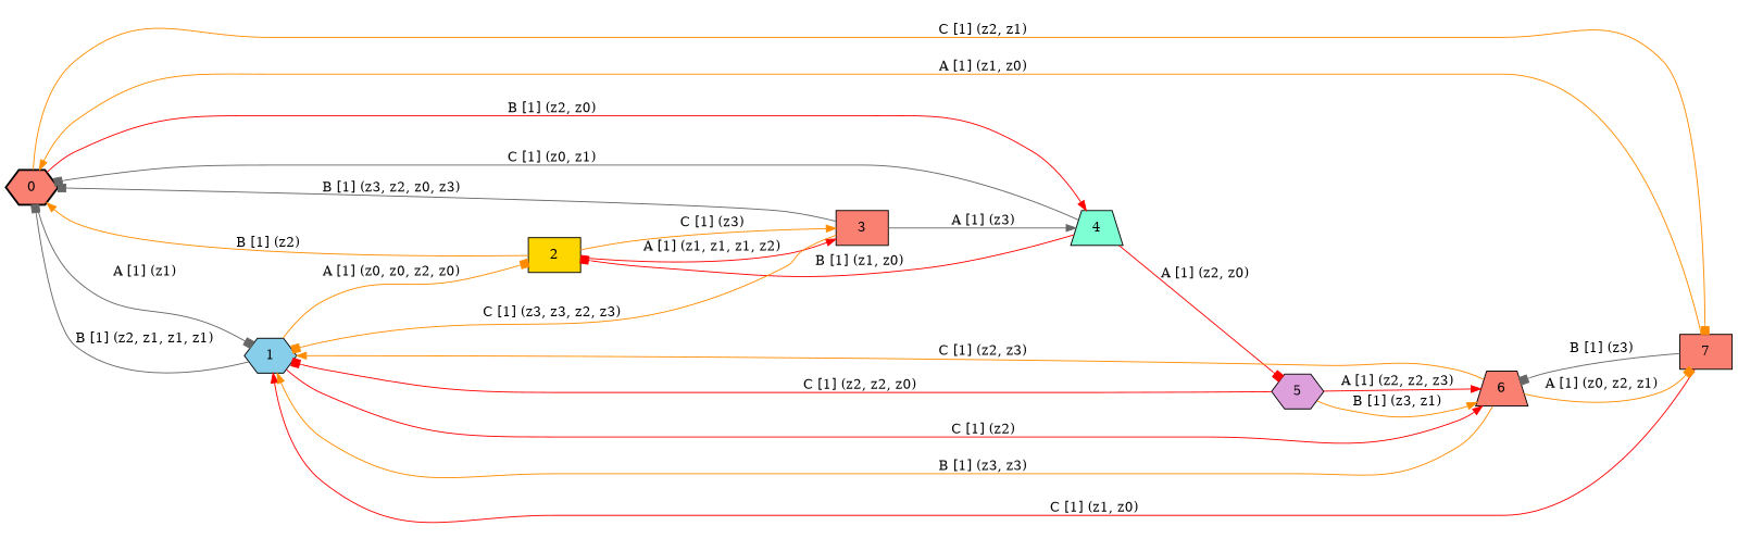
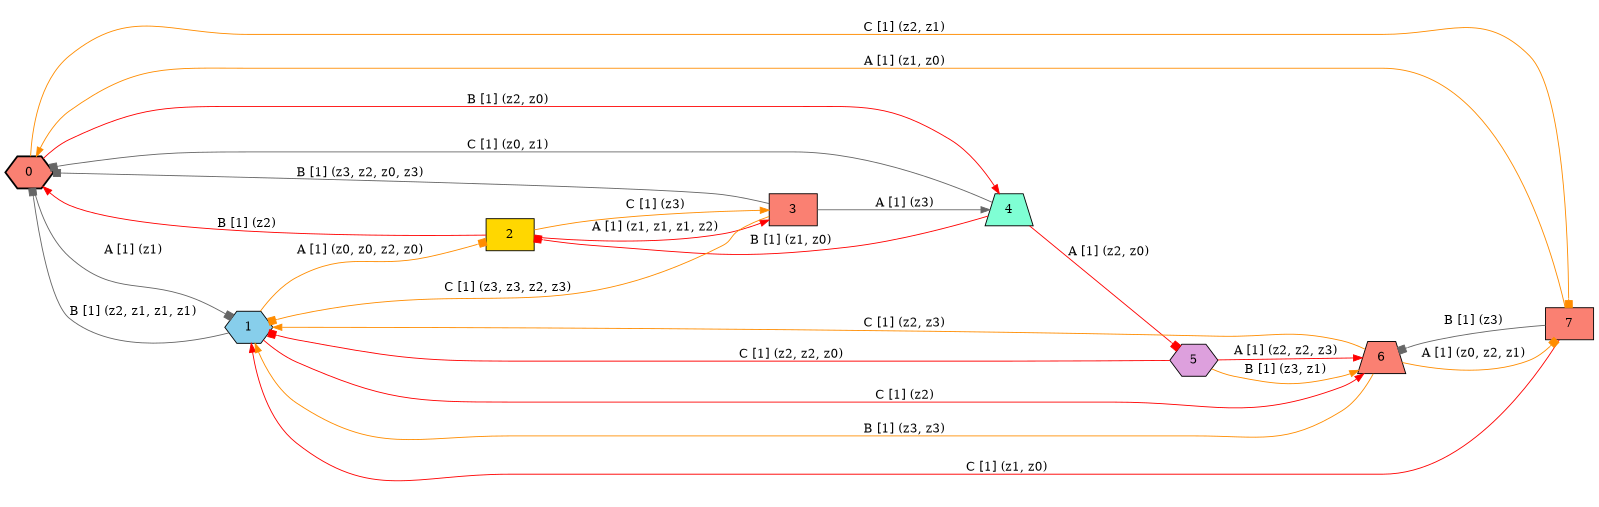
  digraph {
    rankdir=LR
    node [fillcolor=salmon shape=hexagon style=filled]
    edge [arrowhead=box color=red]
    0 [style="bold,filled"]
    1 [fillcolor=skyblue]
    4 [fillcolor=aquamarine shape=trapezium]
    7 [shape=box]
    2 [fillcolor=gold shape=box]
    6 [shape=trapezium]
    5 [fillcolor=plum]
    3 [shape=box]
    0 -> 1 [color=gray40 label="A [1] (z1) "]
    0 -> 4 [arrowhead=normal label="B [1] (z2, z0) "]
    0 -> 7 [color=darkorange label="C [1] (z2, z1) "]
    1 -> 0 [color=gray40 label="B [1] (z2, z1, z1, z1) "]
    1 -> 2 [color=darkorange label="A [1] (z0, z0, z2, z0) "]
    1 -> 6 [arrowhead=normal label="C [1] (z2) "]
    4 -> 0 [color=gray40 label="C [1] (z0, z1) "]
    4 -> 2 [label="B [1] (z1, z0) "]
    4 -> 5 [label="A [1] (z2, z0) "]
    7 -> 0 [arrowhead=normal color=darkorange label="A [1] (z1, z0) "]
    7 -> 1 [arrowhead=normal label="C [1] (z1, z0) "]
    7 -> 6 [color=gray40 label="B [1] (z3) "]
-   2 -> 0 [arrowhead=normal color=darkorange label="B [1] (z2) "]
+   2 -> 0 [arrowhead=normal label="B [1] (z2) "]
    2 -> 3 [arrowhead=normal label="A [1] (z1, z1, z1, z2) "]
    2 -> 3 [arrowhead=normal color=darkorange label="C [1] (z3) "]
    6 -> 1 [arrowhead=normal color=darkorange label="B [1] (z3, z3) "]
    6 -> 1 [arrowhead=normal color=darkorange label="C [1] (z2, z3) "]
    6 -> 7 [color=darkorange label="A [1] (z0, z2, z1) "]
    5 -> 1 [label="C [1] (z2, z2, z0) "]
    5 -> 6 [arrowhead=normal label="A [1] (z2, z2, z3) "]
    5 -> 6 [arrowhead=normal color=darkorange label="B [1] (z3, z1) "]
    3 -> 0 [color=gray40 label="B [1] (z3, z2, z0, z3) "]
    3 -> 1 [color=darkorange label="C [1] (z3, z3, z2, z3) "]
    3 -> 4 [arrowhead=normal color=gray40 label="A [1] (z3) "]
  }
